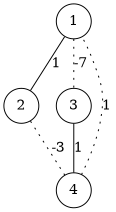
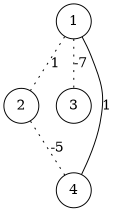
  graph {
    node [shape=circle]
    1
    2
    3
    4
-   1 -- 2 [label=1]
+   1 -- 2 [label=1 style=dotted]
    1 -- 3 [label=-7 style=dotted]
-   2 -- 4 [label=-3 style=dotted]
-   3 -- 4 [label=1]
-   4 -- 1 [label=1 style=dotted]
+   2 -- 4 [label=-5 style=dotted]
+   4 -- 1 [label=1]
  }
